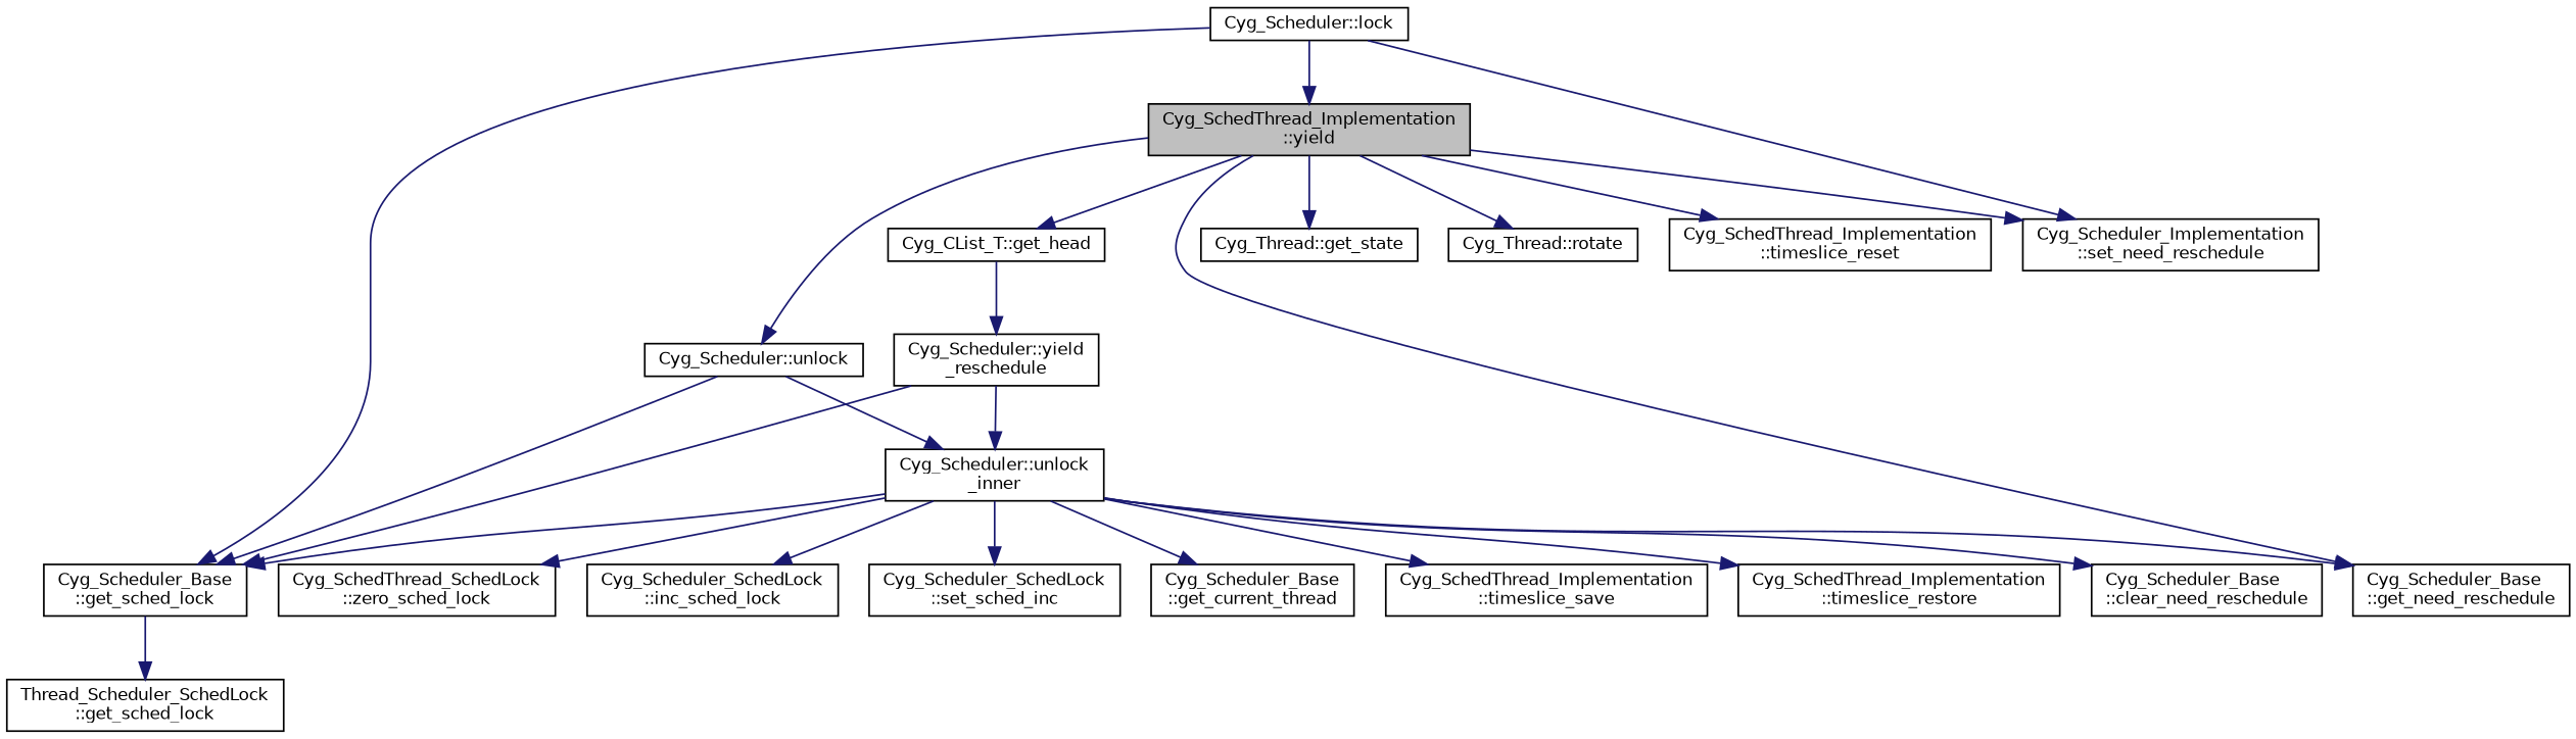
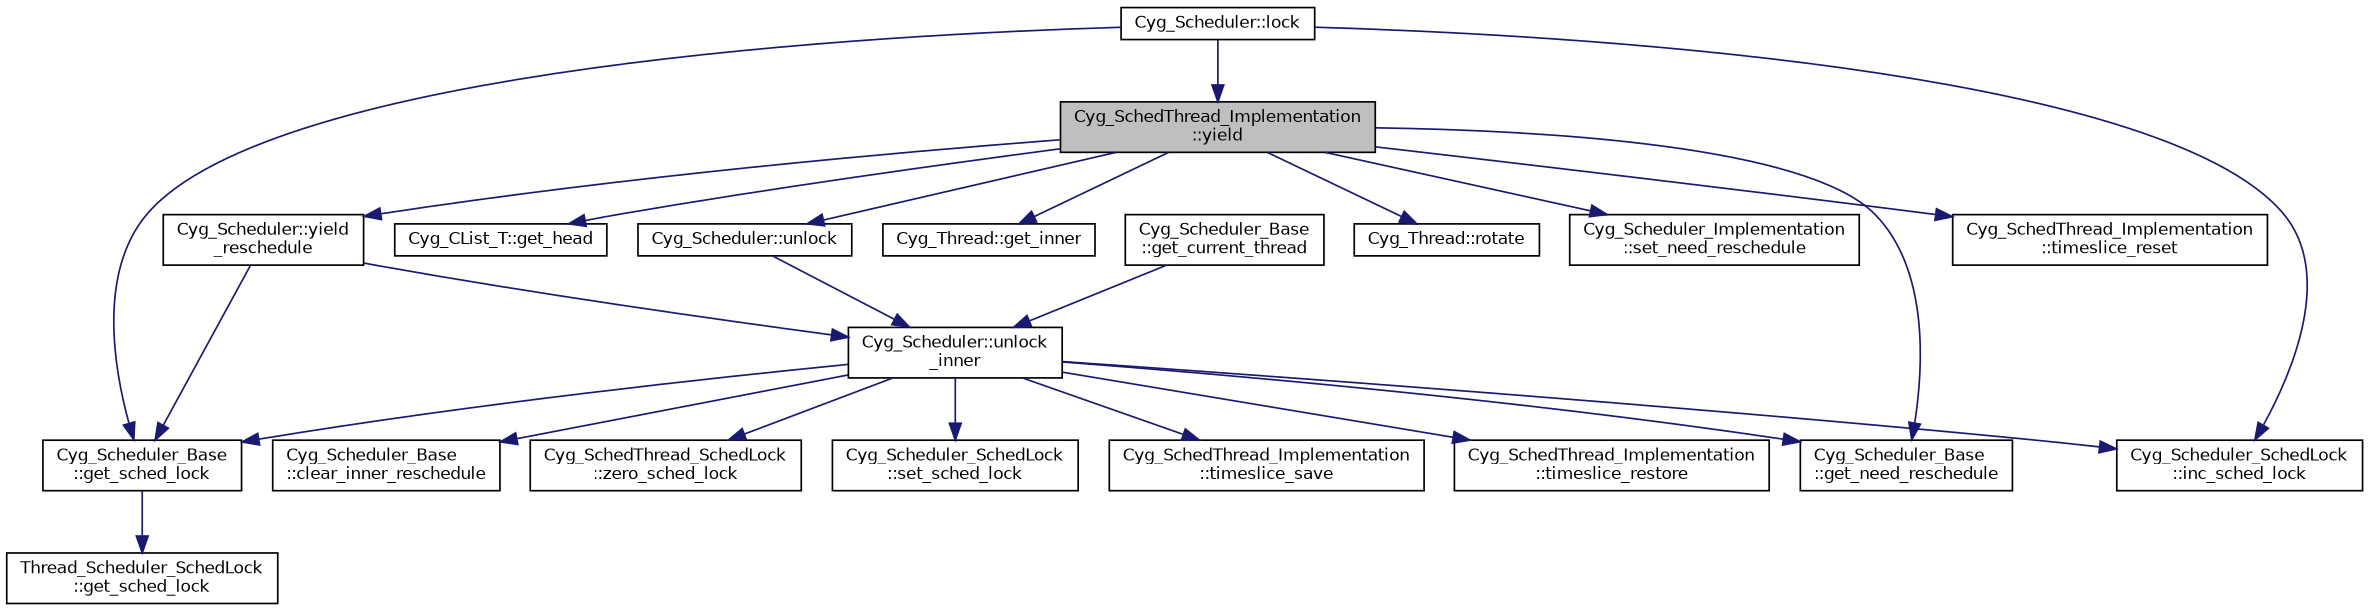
  digraph {
    rankdir=TB
    node [color=black fillcolor=white fontname=Helvetica fontsize=10 shape=record style=filled]
    edge [color=midnightblue fontname=Helvetica fontsize=10 labelfontname=Helvetica labelfontsize=10 style=solid]
    n1 [fillcolor=grey75 fontcolor=black height=0.2 label="Cyg_SchedThread_Implementation\l::yield" width=0.4]
    n2 [height=0.2 label="Cyg_CList_T::get_head" width=0.4]
    n3 [height=0.2 label="Cyg_Scheduler_Base\l::get_need_reschedule" width=0.4]
-   n4 [height=0.2 label="Cyg_Thread::get_state" width=0.4]
+   n4 [height=0.2 label="Cyg_Thread::get_inner" width=0.4]
    n5 [height=0.2 label="Cyg_Thread::rotate" width=0.4]
    n6 [height=0.2 label="Cyg_Scheduler_Implementation\l::set_need_reschedule" width=0.4]
    n7 [height=0.2 label="Cyg_SchedThread_Implementation\l::timeslice_reset" width=0.4]
    n8 [height=0.2 label="Cyg_Scheduler::unlock" width=0.4]
    n9 [height=0.2 label="Cyg_Scheduler::yield\l_reschedule" width=0.4]
    n10 [height=0.2 label="Cyg_Scheduler::lock" width=0.4]
    n11 [height=0.2 label="Cyg_Scheduler_SchedLock\l::inc_sched_lock" width=0.4]
    n12 [height=0.2 label="Cyg_Scheduler_Base\l::get_sched_lock" width=0.4]
    n13 [height=0.2 label="Cyg_Scheduler::unlock\l_inner" width=0.4]
    n14 [height=0.2 label="Thread_Scheduler_SchedLock\l::get_sched_lock" width=0.4]
-   n15 [height=0.2 label="Cyg_Scheduler_SchedLock\l::set_sched_inc" width=0.4]
+   n15 [height=0.2 label="Cyg_Scheduler_SchedLock\l::set_sched_lock" width=0.4]
    n16 [height=0.2 label="Cyg_Scheduler_Base\l::get_current_thread" width=0.4]
    n17 [height=0.2 label="Cyg_SchedThread_Implementation\l::timeslice_save" width=0.4]
    n18 [height=0.2 label="Cyg_SchedThread_Implementation\l::timeslice_restore" width=0.4]
-   n19 [height=0.2 label="Cyg_Scheduler_Base\l::clear_need_reschedule" width=0.4]
+   n19 [height=0.2 label="Cyg_Scheduler_Base\l::clear_inner_reschedule" width=0.4]
    n20 [height=0.2 label="Cyg_SchedThread_SchedLock\l::zero_sched_lock" width=0.4]
    n1 -> n2
    n1 -> n3
    n1 -> n4
    n1 -> n5
    n1 -> n6
    n1 -> n7
    n1 -> n8
-   n2 -> n9
-   n8 -> n12
+   n1 -> n9
    n8 -> n13
    n9 -> n12
    n9 -> n13
    n10 -> n1
-   n10 -> n6
+   n10 -> n11
    n10 -> n12
    n12 -> n14
    n13 -> n3
    n13 -> n11
    n13 -> n12
    n13 -> n15
-   n13 -> n16
+   n16 -> n13
    n13 -> n17
    n13 -> n18
    n13 -> n19
    n13 -> n20
  }
